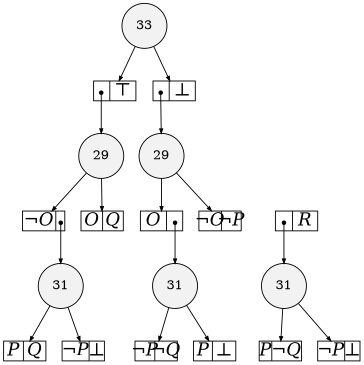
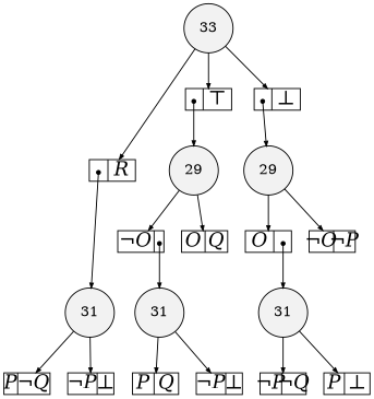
  digraph {
    node [fillcolor=white shape=record style=filled fixedsize=true fontname="Times-Italic" fontsize=20]
    edge [arrowsize=.50]
    n1 [fillcolor=gray95 height=.25 label=33 shape=circle width=.25 fixedsize="" fontname="" fontsize=""]
    n2 [fillcolor=gray95 height=.25 label=31 shape=circle width=.25 fixedsize="" fontname="" fontsize=""]
    n3 [fillcolor=gray95 height=.25 label=31 shape=circle width=.25 fixedsize="" fontname="" fontsize=""]
    n4 [fillcolor=gray95 height=.25 label=31 shape=circle width=.25 fixedsize="" fontname="" fontsize=""]
    n5 [fillcolor=gray95 height=.25 label=29 shape=circle width=.25 fixedsize="" fontname="" fontsize=""]
    n6 [fillcolor=gray95 height=.25 label=29 shape=circle width=.25 fixedsize="" fontname="" fontsize=""]
    n7 [height=.30 label="<L>|<R>R" width=.65]
    n8 [height=.30 label="<L>|<R>&#8868;" width=.65]
    n9 [height=.30 label="<L>|<R>&#8869;" width=.65]
    n10 [height=.30 label="<L>&not;P|<R>&not;Q" width=.65]
    n11 [height=.30 label="<L>P|<R>&#8869;" width=.65]
    n12 [height=.30 label="<L>P|<R>&not;Q" width=.65]
    n13 [height=.30 label="<L>&not;P|<R>&#8869;" width=.65]
    n14 [height=.30 label="<L>P|<R>Q" width=.65]
    n15 [height=.30 label="<L>&not;P|<R>&#8869;" width=.65]
    n16 [height=.30 label="<L>O|<R>" width=.65]
    n17 [height=.30 label="<L>&not;O|<R>&not;P" width=.65]
    n18 [height=.30 label="<L>&not;O|<R>" width=.65]
    n19 [height=.30 label="<L>O|<R>Q" width=.65]
    subgraph sub_1 {
      rank=same
      n1
    }
    subgraph sub_2 {
      rank=same
      n2
      n3
      n4
    }
    subgraph sub_3 {
      rank=same
      n5
      n6
    }
+   n1 -> n7
    n1 -> n8
    n1 -> n9
    n2 -> n10
    n2 -> n11
    n3 -> n12
    n3 -> n13
    n4 -> n14
    n4 -> n15
    n5 -> n16
    n5 -> n17
    n6 -> n18
    n6 -> n19
    n7 -> n3 [arrowtail=dot dir=both tailclip=false tailport="L:c"]
    n8 -> n6 [arrowtail=dot dir=both tailclip=false tailport="L:c"]
    n9 -> n5 [arrowtail=dot dir=both tailclip=false tailport="L:c"]
    n16 -> n2 [arrowtail=dot dir=both tailclip=false tailport="R:c"]
    n18 -> n4 [arrowtail=dot dir=both tailclip=false tailport="R:c"]
  }
